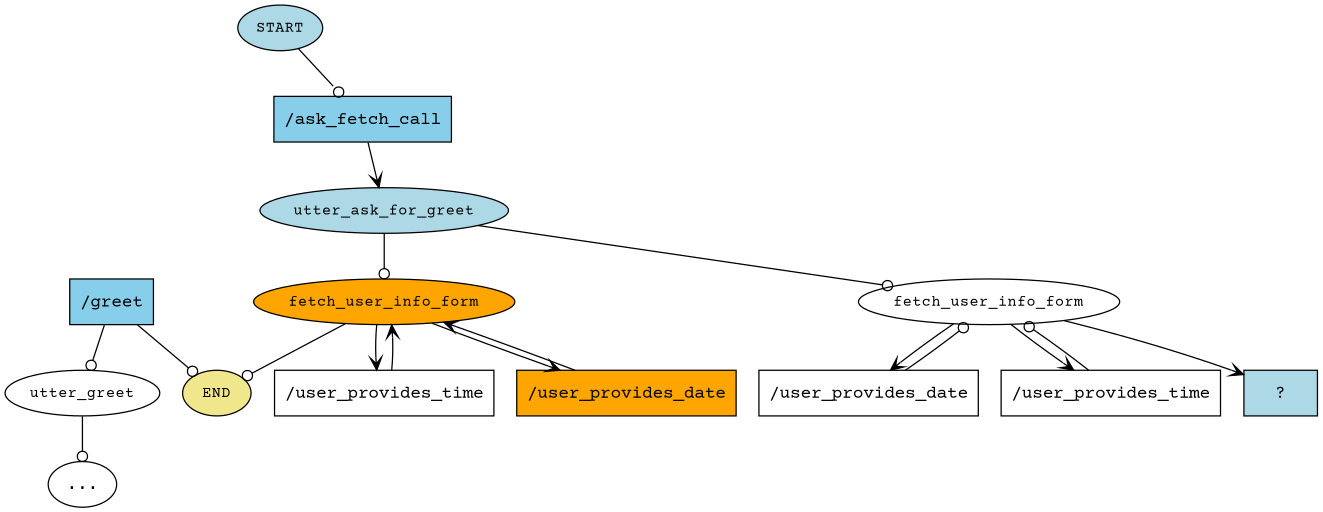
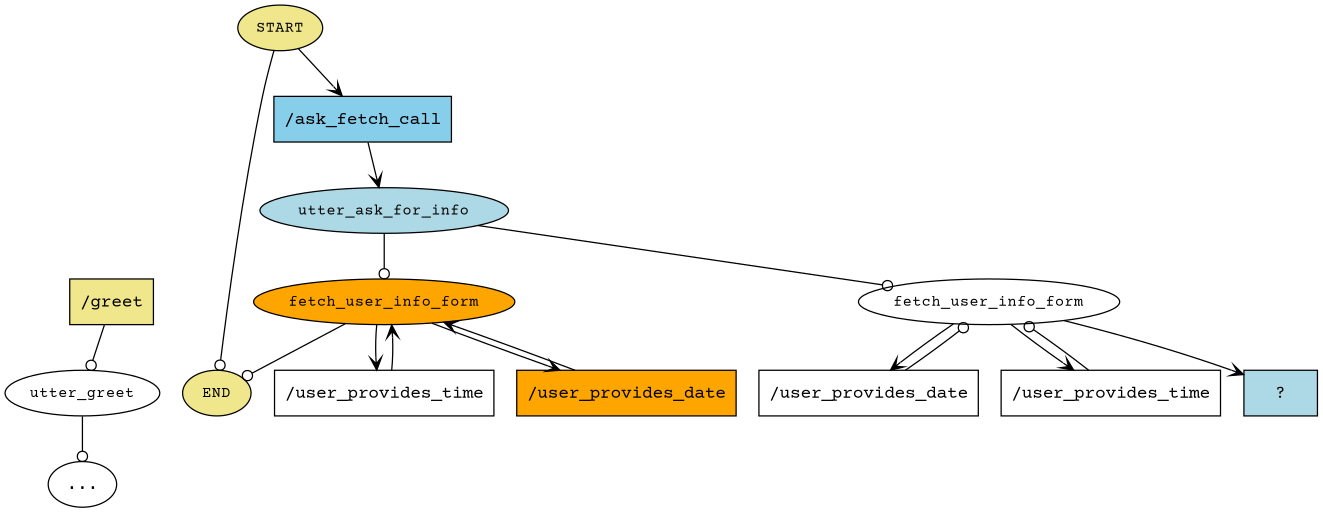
  digraph {
    fontname="Courier Prime"
    node [fillcolor=white fontname="Courier Prime" style=filled]
    edge [arrowhead=vee fontname="Courier Prime"]
-   n1 [fillcolor=lightblue fontsize=12 label=START]
+   n1 [fillcolor=khaki fontsize=12 label=START]
    n2 [fillcolor=khaki fontsize=12 label=END]
    n3 [fillcolor=skyblue label="/ask_fetch_call" shape=rect]
-   n4 [fillcolor=skyblue label="/greet" shape=rect]
+   n4 [fillcolor=khaki label="/greet" shape=rect]
    n5 [fontsize=12 label=utter_greet]
-   n6 [fillcolor=lightblue fontsize=12 label=utter_ask_for_greet]
+   n6 [fillcolor=lightblue fontsize=12 label=utter_ask_for_info]
    n7 [label="..."]
    n8 [fillcolor=orange fontsize=12 label=fetch_user_info_form]
    n9 [fontsize=12 label=fetch_user_info_form]
    n10 [fillcolor=orange label="/user_provides_date" shape=rect]
    n11 [label="/user_provides_time" shape=rect]
    n12 [fillcolor=lightblue label="  ?  " shape=rect]
    n13 [label="/user_provides_date" shape=rect]
    n14 [label="/user_provides_time" shape=rect]
-   n4 -> n2 [arrowhead=odot]
-   n1 -> n3 [arrowhead=odot]
+   n1 -> n2 [arrowhead=odot]
+   n1 -> n3
    n3 -> n6
    n4 -> n5 [arrowhead=odot]
    n5 -> n7 [arrowhead=odot]
    n6 -> n8 [arrowhead=odot]
    n6 -> n9 [arrowhead=odot]
    n8 -> n2 [arrowhead=odot]
    n8 -> n10
    n8 -> n11
    n9 -> n12
    n9 -> n13
    n9 -> n14
    n10 -> n8
    n11 -> n8
    n13 -> n9 [arrowhead=odot]
    n14 -> n9 [arrowhead=odot]
  }
